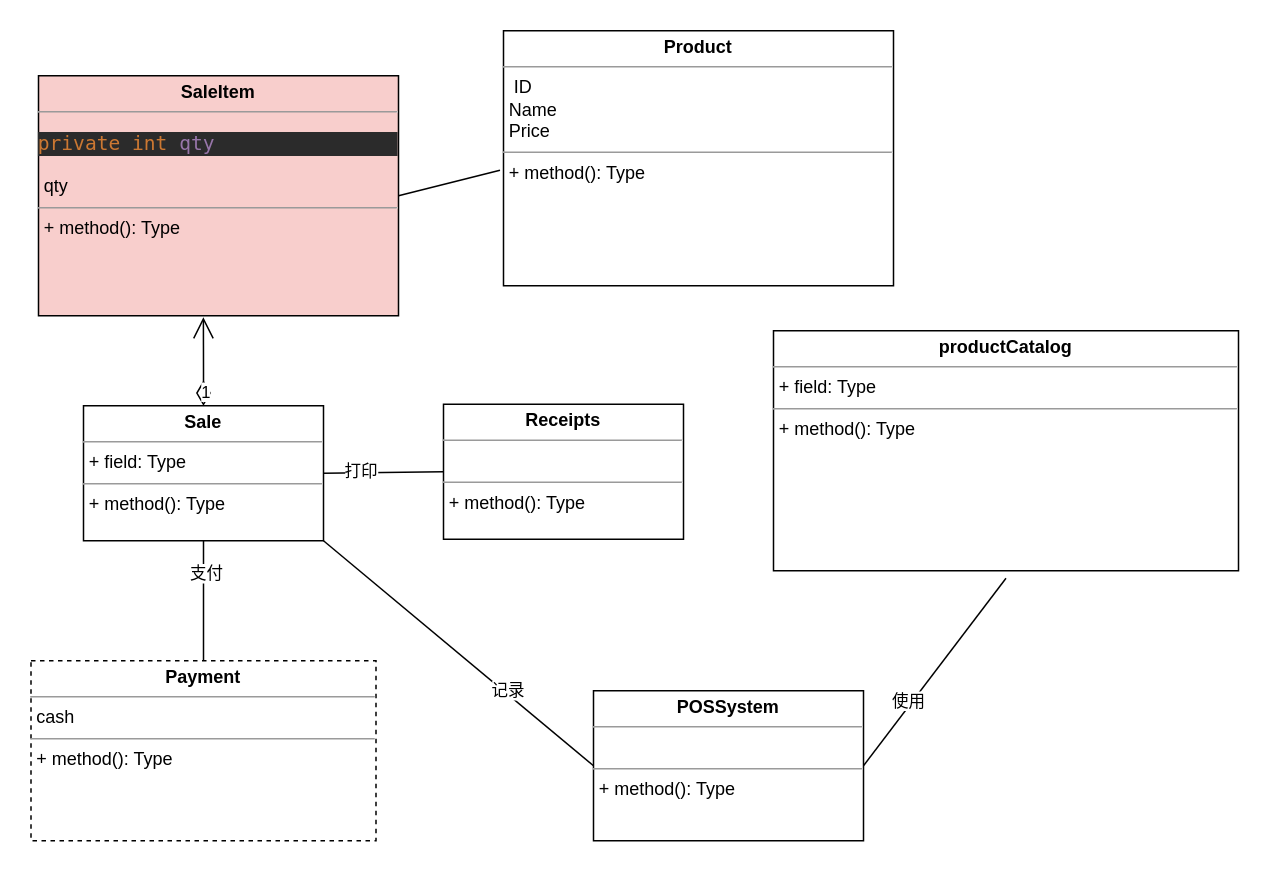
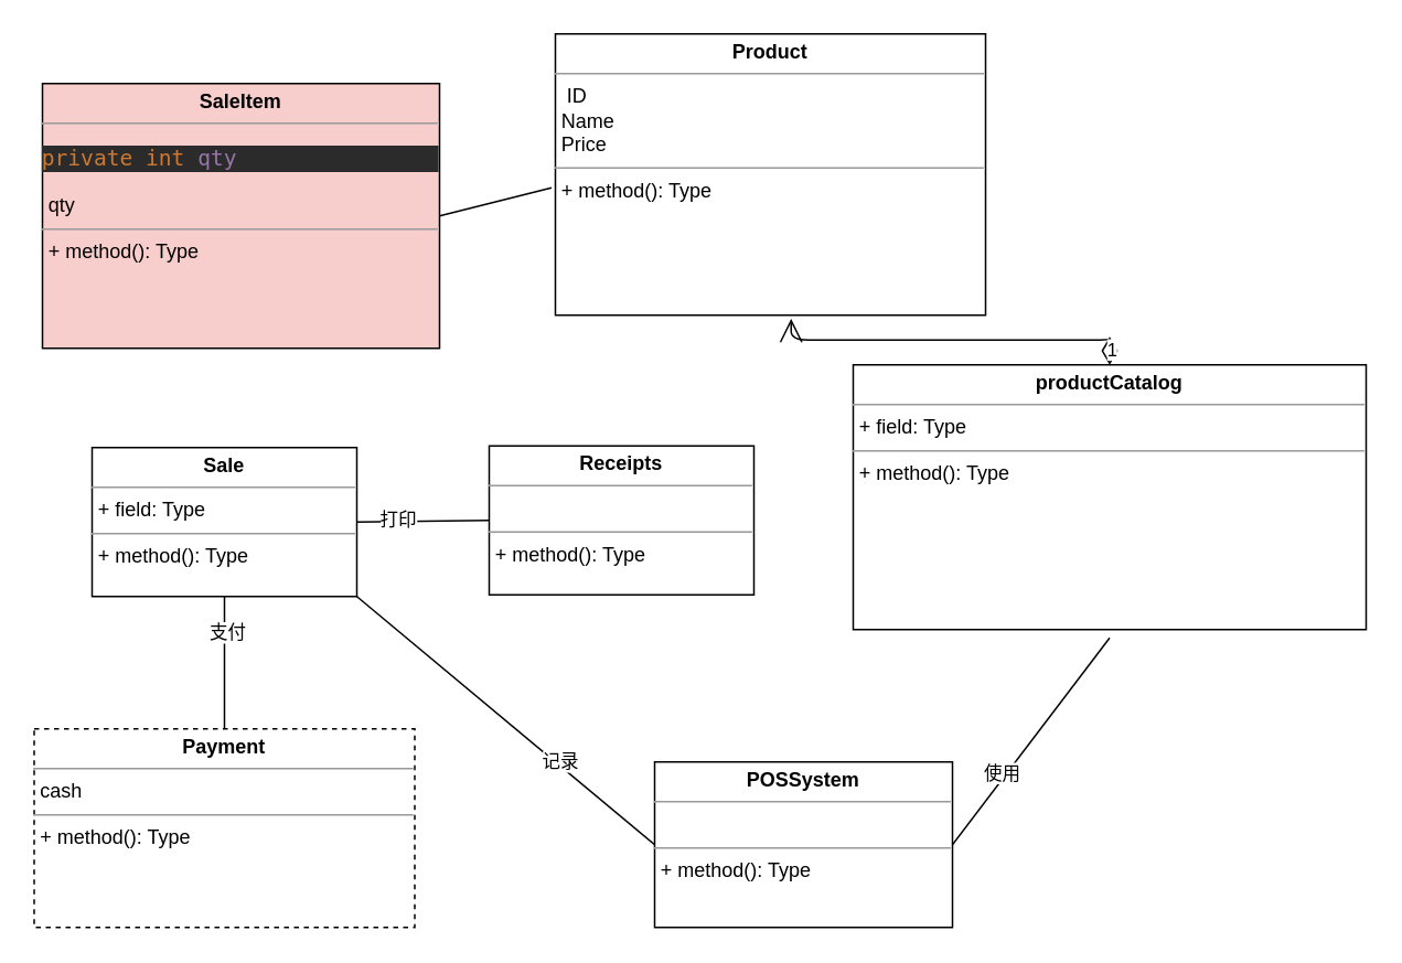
  <mxCell id="0" />
  <mxCell id="1" parent="0" />
  <mxCell id="2" value="&lt;p style=&quot;margin: 0px ; margin-top: 4px ; text-align: center&quot;&gt;&lt;b&gt;Payment&lt;/b&gt;&lt;/p&gt;&lt;hr size=&quot;1&quot;&gt;&lt;p style=&quot;margin: 0px ; margin-left: 4px&quot;&gt;cash&lt;/p&gt;&lt;hr size=&quot;1&quot;&gt;&lt;p style=&quot;margin: 0px ; margin-left: 4px&quot;&gt;+ method(): Type&lt;/p&gt;" style="verticalAlign=top;align=left;overflow=fill;fontSize=12;fontFamily=Helvetica;html=1;dashed=1;" vertex="1" parent="1"><mxGeometry x="20" y="440" width="230" height="120" as="geometry" /></mxCell>
  <mxCell id="3" value="&lt;p style=&quot;margin: 0px ; margin-top: 4px ; text-align: center&quot;&gt;&lt;b&gt;productCatalog&lt;/b&gt;&lt;/p&gt;&lt;hr size=&quot;1&quot;&gt;&lt;p style=&quot;margin: 0px ; margin-left: 4px&quot;&gt;+ field: Type&lt;/p&gt;&lt;hr size=&quot;1&quot;&gt;&lt;p style=&quot;margin: 0px ; margin-left: 4px&quot;&gt;+ method(): Type&lt;/p&gt;" style="verticalAlign=top;align=left;overflow=fill;fontSize=12;fontFamily=Helvetica;html=1;" vertex="1" parent="1"><mxGeometry x="515" y="220" width="310" height="160" as="geometry" /></mxCell>
  <mxCell id="4" value="&lt;p style=&quot;margin: 0px ; margin-top: 4px ; text-align: center&quot;&gt;&lt;b&gt;POSSystem&lt;/b&gt;&lt;/p&gt;&lt;hr size=&quot;1&quot;&gt;&lt;p style=&quot;margin: 0px ; margin-left: 4px&quot;&gt;&lt;br&gt;&lt;/p&gt;&lt;hr size=&quot;1&quot;&gt;&lt;p style=&quot;margin: 0px ; margin-left: 4px&quot;&gt;+ method(): Type&lt;/p&gt;" style="verticalAlign=top;align=left;overflow=fill;fontSize=12;fontFamily=Helvetica;html=1;" vertex="1" parent="1"><mxGeometry x="395" y="460" width="180" height="100" as="geometry" /></mxCell>
  <mxCell id="5" value="&lt;p style=&quot;margin: 0px ; margin-top: 4px ; text-align: center&quot;&gt;&lt;b&gt;Product&lt;/b&gt;&lt;/p&gt;&lt;hr size=&quot;1&quot;&gt;&lt;p style=&quot;margin: 0px ; margin-left: 4px&quot;&gt;&amp;nbsp;ID&lt;/p&gt;&lt;p style=&quot;margin: 0px ; margin-left: 4px&quot;&gt;Name&lt;/p&gt;&lt;p style=&quot;margin: 0px ; margin-left: 4px&quot;&gt;Price&lt;/p&gt;&lt;hr size=&quot;1&quot;&gt;&lt;p style=&quot;margin: 0px ; margin-left: 4px&quot;&gt;+ method(): Type&lt;/p&gt;" style="verticalAlign=top;align=left;overflow=fill;fontSize=12;fontFamily=Helvetica;html=1;" vertex="1" parent="1"><mxGeometry x="335" y="20" width="260" height="170" as="geometry" /></mxCell>
  <mxCell id="6" value="&lt;p style=&quot;margin: 0px ; margin-top: 4px ; text-align: center&quot;&gt;&lt;b&gt;SaleItem&lt;/b&gt;&lt;/p&gt;&lt;hr size=&quot;1&quot;&gt;&lt;pre style=&quot;background-color: #2b2b2b ; color: #a9b7c6 ; font-family: &amp;#34;jetbrains mono&amp;#34; , monospace ; font-size: 9.8pt&quot;&gt;&lt;span style=&quot;color: #cc7832&quot;&gt;private int &lt;/span&gt;&lt;span style=&quot;color: #9876aa&quot;&gt;qty&lt;/span&gt;&lt;/pre&gt;&lt;p style=&quot;margin: 0px ; margin-left: 4px&quot;&gt;qty&lt;/p&gt;&lt;hr size=&quot;1&quot;&gt;&lt;p style=&quot;margin: 0px ; margin-left: 4px&quot;&gt;+ method(): Type&lt;/p&gt;" style="verticalAlign=top;align=left;overflow=fill;fontSize=12;fontFamily=Helvetica;html=1;fillColor=#f8cecc;" vertex="1" parent="1"><mxGeometry x="25" y="50" width="240" height="160" as="geometry" /></mxCell>
  <mxCell id="7" value="&lt;p style=&quot;margin: 0px ; margin-top: 4px ; text-align: center&quot;&gt;&lt;b&gt;Sale&lt;/b&gt;&lt;/p&gt;&lt;hr size=&quot;1&quot;&gt;&lt;p style=&quot;margin: 0px ; margin-left: 4px&quot;&gt;+ field: Type&lt;/p&gt;&lt;hr size=&quot;1&quot;&gt;&lt;p style=&quot;margin: 0px ; margin-left: 4px&quot;&gt;+ method(): Type&lt;/p&gt;" style="verticalAlign=top;align=left;overflow=fill;fontSize=12;fontFamily=Helvetica;html=1;" vertex="1" parent="1"><mxGeometry x="55" y="270" width="160" height="90" as="geometry" /></mxCell>
- <mxCell id="9" value="1" style="endArrow=open;html=1;endSize=12;startArrow=diamondThin;startSize=14;startFill=0;edgeStyle=orthogonalEdgeStyle;align=left;verticalAlign=bottom;exitX=0.5;exitY=0;exitDx=0;exitDy=0;entryX=0.458;entryY=1.006;entryDx=0;entryDy=0;entryPerimeter=0;" edge="1" parent="1" source="7" target="6"><mxGeometry x="-1" y="3" relative="1" as="geometry"><mxPoint x="295" y="320" as="sourcePoint" /><mxPoint x="455" y="320" as="targetPoint" /></mxGeometry></mxCell>
+ <mxCell id="8" value="1" style="endArrow=open;html=1;endSize=12;startArrow=diamondThin;startSize=14;startFill=0;edgeStyle=orthogonalEdgeStyle;align=left;verticalAlign=bottom;exitX=0.5;exitY=0;exitDx=0;exitDy=0;entryX=0.548;entryY=1.013;entryDx=0;entryDy=0;entryPerimeter=0;" edge="1" parent="1" source="3" target="5"><mxGeometry x="-1" y="3" relative="1" as="geometry"><mxPoint x="295" y="320" as="sourcePoint" /><mxPoint x="455" y="320" as="targetPoint" /></mxGeometry></mxCell>
  <mxCell id="10" value="" style="endArrow=none;html=1;exitX=1;exitY=0.5;exitDx=0;exitDy=0;entryX=-0.009;entryY=0.547;entryDx=0;entryDy=0;entryPerimeter=0;" edge="1" parent="1" source="6" target="5"><mxGeometry width="50" height="50" relative="1" as="geometry"><mxPoint x="355" y="340" as="sourcePoint" /><mxPoint x="405" y="290" as="targetPoint" /></mxGeometry></mxCell>
  <mxCell id="11" value="" style="endArrow=none;html=1;exitX=0.5;exitY=1;exitDx=0;exitDy=0;entryX=0.5;entryY=0;entryDx=0;entryDy=0;" edge="1" parent="1" source="7" target="2"><mxGeometry width="50" height="50" relative="1" as="geometry"><mxPoint x="355" y="340" as="sourcePoint" /><mxPoint x="405" y="290" as="targetPoint" /></mxGeometry></mxCell>
  <mxCell id="12" value="支付" style="edgeLabel;html=1;align=center;verticalAlign=middle;resizable=0;points=[];" vertex="1" connectable="0" parent="11"><mxGeometry x="-0.48" y="1" relative="1" as="geometry"><mxPoint as="offset" /></mxGeometry></mxCell>
  <mxCell id="13" value="&lt;p style=&quot;margin: 0px ; margin-top: 4px ; text-align: center&quot;&gt;&lt;b&gt;Receipts&lt;/b&gt;&lt;/p&gt;&lt;hr size=&quot;1&quot;&gt;&lt;p style=&quot;margin: 0px ; margin-left: 4px&quot;&gt;&lt;br&gt;&lt;/p&gt;&lt;hr size=&quot;1&quot;&gt;&lt;p style=&quot;margin: 0px ; margin-left: 4px&quot;&gt;+ method(): Type&lt;/p&gt;" style="verticalAlign=top;align=left;overflow=fill;fontSize=12;fontFamily=Helvetica;html=1;" vertex="1" parent="1"><mxGeometry x="295" y="269" width="160" height="90" as="geometry" /></mxCell>
  <mxCell id="14" value="" style="endArrow=none;html=1;exitX=1;exitY=0.5;exitDx=0;exitDy=0;entryX=0;entryY=0.5;entryDx=0;entryDy=0;" edge="1" parent="1" source="7" target="13"><mxGeometry width="50" height="50" relative="1" as="geometry"><mxPoint x="355" y="340" as="sourcePoint" /><mxPoint x="405" y="290" as="targetPoint" /></mxGeometry></mxCell>
  <mxCell id="15" value="打印" style="edgeLabel;html=1;align=center;verticalAlign=middle;resizable=0;points=[];" vertex="1" connectable="0" parent="14"><mxGeometry x="-0.365" y="1" relative="1" as="geometry"><mxPoint as="offset" /></mxGeometry></mxCell>
  <mxCell id="16" value="" style="endArrow=none;html=1;exitX=1;exitY=1;exitDx=0;exitDy=0;entryX=0;entryY=0.5;entryDx=0;entryDy=0;" edge="1" parent="1" source="7" target="4"><mxGeometry width="50" height="50" relative="1" as="geometry"><mxPoint x="355" y="450" as="sourcePoint" /><mxPoint x="405" y="400" as="targetPoint" /></mxGeometry></mxCell>
  <mxCell id="17" value="记录" style="edgeLabel;html=1;align=center;verticalAlign=middle;resizable=0;points=[];" vertex="1" connectable="0" parent="16"><mxGeometry x="0.349" y="2" relative="1" as="geometry"><mxPoint as="offset" /></mxGeometry></mxCell>
  <mxCell id="18" value="" style="endArrow=none;html=1;entryX=1;entryY=0.5;entryDx=0;entryDy=0;" edge="1" parent="1" target="4"><mxGeometry width="50" height="50" relative="1" as="geometry"><mxPoint x="670" y="385" as="sourcePoint" /><mxPoint x="405" y="300" as="targetPoint" /><Array as="points" /></mxGeometry></mxCell>
  <mxCell id="19" value="使用" style="edgeLabel;html=1;align=center;verticalAlign=middle;resizable=0;points=[];" vertex="1" connectable="0" parent="18"><mxGeometry x="0.337" y="-3" relative="1" as="geometry"><mxPoint as="offset" /></mxGeometry></mxCell>
